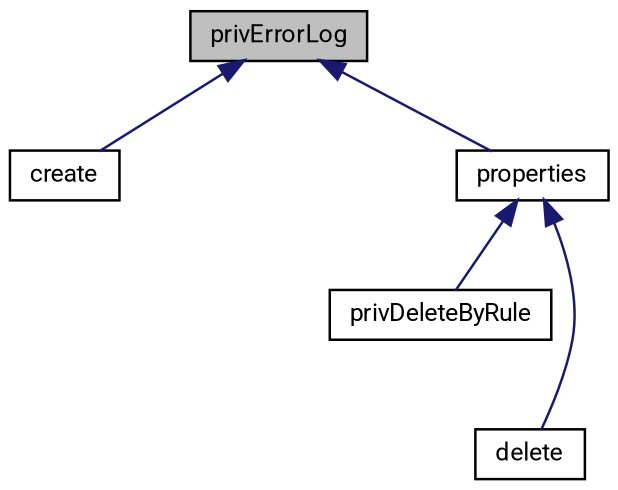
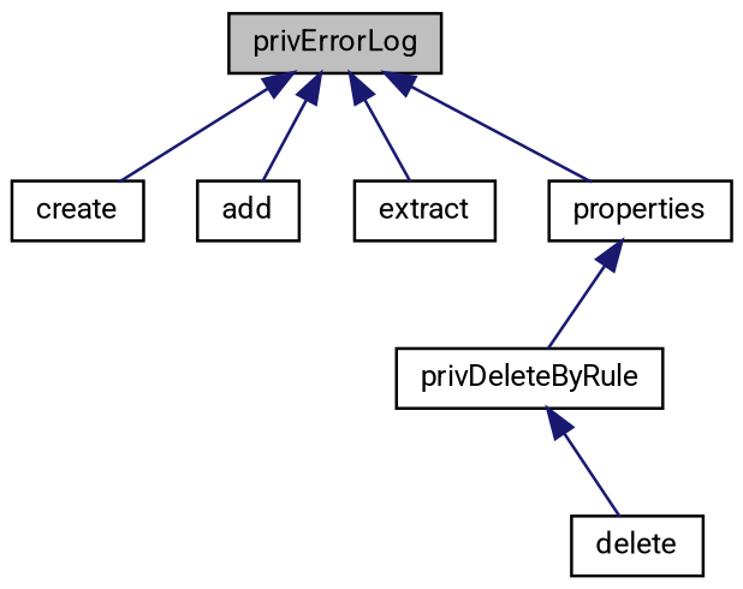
  digraph {
    fontname=Roboto
    rankdir=TB
    node [color=black fillcolor=white fontname=Roboto fontsize=10 shape=record style=filled]
    edge [color=midnightblue dir=back fontname=Roboto fontsize=10 labelfontname=Helvetica labelfontsize=10 style=solid]
    n1 [fillcolor=grey75 fontcolor=black height=0.2 label=privErrorLog width=0.4]
    n2 [height=0.2 label=create width=0.4]
+   n3 [height=0.2 label=add width=0.4]
+   n4 [height=0.2 label=extract width=0.4]
    n5 [height=0.2 label=properties width=0.4]
    n6 [height=0.2 label=privDeleteByRule width=0.4]
    n7 [height=0.2 label=delete width=0.4]
    n1 -> n2
+   n1 -> n3
+   n1 -> n4
    n1 -> n5
    n5 -> n6
-   n5 -> n7
+   n6 -> n7
  }
